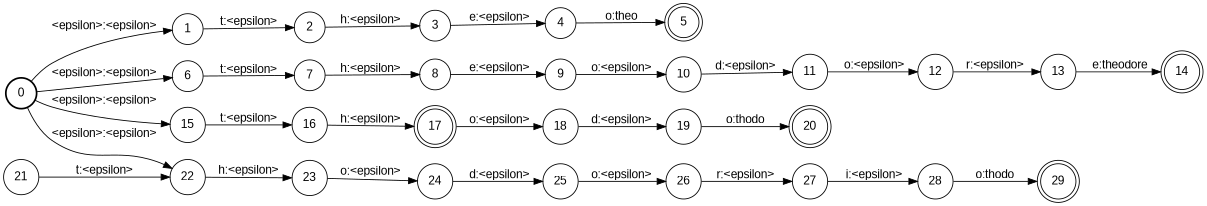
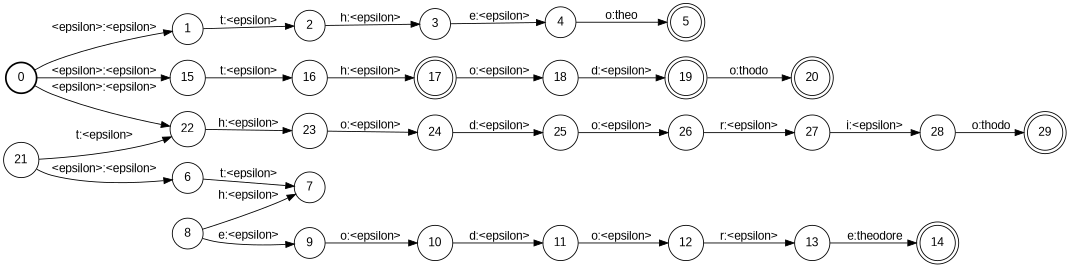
  digraph {
    fontname="Liberation Sans"
    nodesep=0.25
    rankdir=LR
    ranksep=0.4
    node [fontname="Liberation Sans" fontsize=14 shape=circle style=solid]
    edge [fontname="Liberation Sans" fontsize=14]
    n1 [label=0 style=bold]
    n2 [label=1]
    n3 [label=6]
    n4 [label=15]
    n5 [label=22]
    n6 [label=2]
    n7 [label=7]
    n8 [label=16]
    n9 [label=21]
    n10 [label=3]
    n11 [label=8]
    n12 [label=17 shape=doublecircle]
    n13 [label=23]
    n14 [label=4]
    n15 [label=5 shape=doublecircle]
    n16 [label=9]
    n17 [label=10]
    n18 [label=11]
    n19 [label=12]
    n20 [label=13]
    n21 [label=14 shape=doublecircle]
    n22 [label=18]
-   n23 [label=19]
+   n23 [label=19 shape=doublecircle]
    n24 [label=20 shape=doublecircle]
    n25 [label=24]
    n26 [label=25]
    n27 [label=26]
    n28 [label=27]
    n29 [label=28]
    n30 [label=29 shape=doublecircle]
    n1 -> n2 [label="<epsilon>:<epsilon>"]
-   n1 -> n3 [label="<epsilon>:<epsilon>"]
+   n9 -> n3 [label="<epsilon>:<epsilon>"]
    n1 -> n4 [label="<epsilon>:<epsilon>"]
    n1 -> n5 [label="<epsilon>:<epsilon>"]
    n2 -> n6 [label="t:<epsilon>"]
    n3 -> n7 [label="t:<epsilon>"]
    n4 -> n8 [label="t:<epsilon>"]
    n5 -> n13 [label="h:<epsilon>"]
    n6 -> n10 [label="h:<epsilon>"]
-   n7 -> n11 [label="h:<epsilon>"]
+   n11 -> n7 [label="h:<epsilon>"]
    n8 -> n12 [label="h:<epsilon>"]
    n9 -> n5 [label="t:<epsilon>"]
    n10 -> n14 [label="e:<epsilon>"]
    n11 -> n16 [label="e:<epsilon>"]
    n12 -> n22 [label="o:<epsilon>"]
    n13 -> n25 [label="o:<epsilon>"]
    n14 -> n15 [label="o:theo"]
    n16 -> n17 [label="o:<epsilon>"]
    n17 -> n18 [label="d:<epsilon>"]
    n18 -> n19 [label="o:<epsilon>"]
    n19 -> n20 [label="r:<epsilon>"]
    n20 -> n21 [label="e:theodore"]
    n22 -> n23 [label="d:<epsilon>"]
    n23 -> n24 [label="o:thodo"]
    n25 -> n26 [label="d:<epsilon>"]
    n26 -> n27 [label="o:<epsilon>"]
    n27 -> n28 [label="r:<epsilon>"]
    n28 -> n29 [label="i:<epsilon>"]
    n29 -> n30 [label="o:thodo"]
  }
